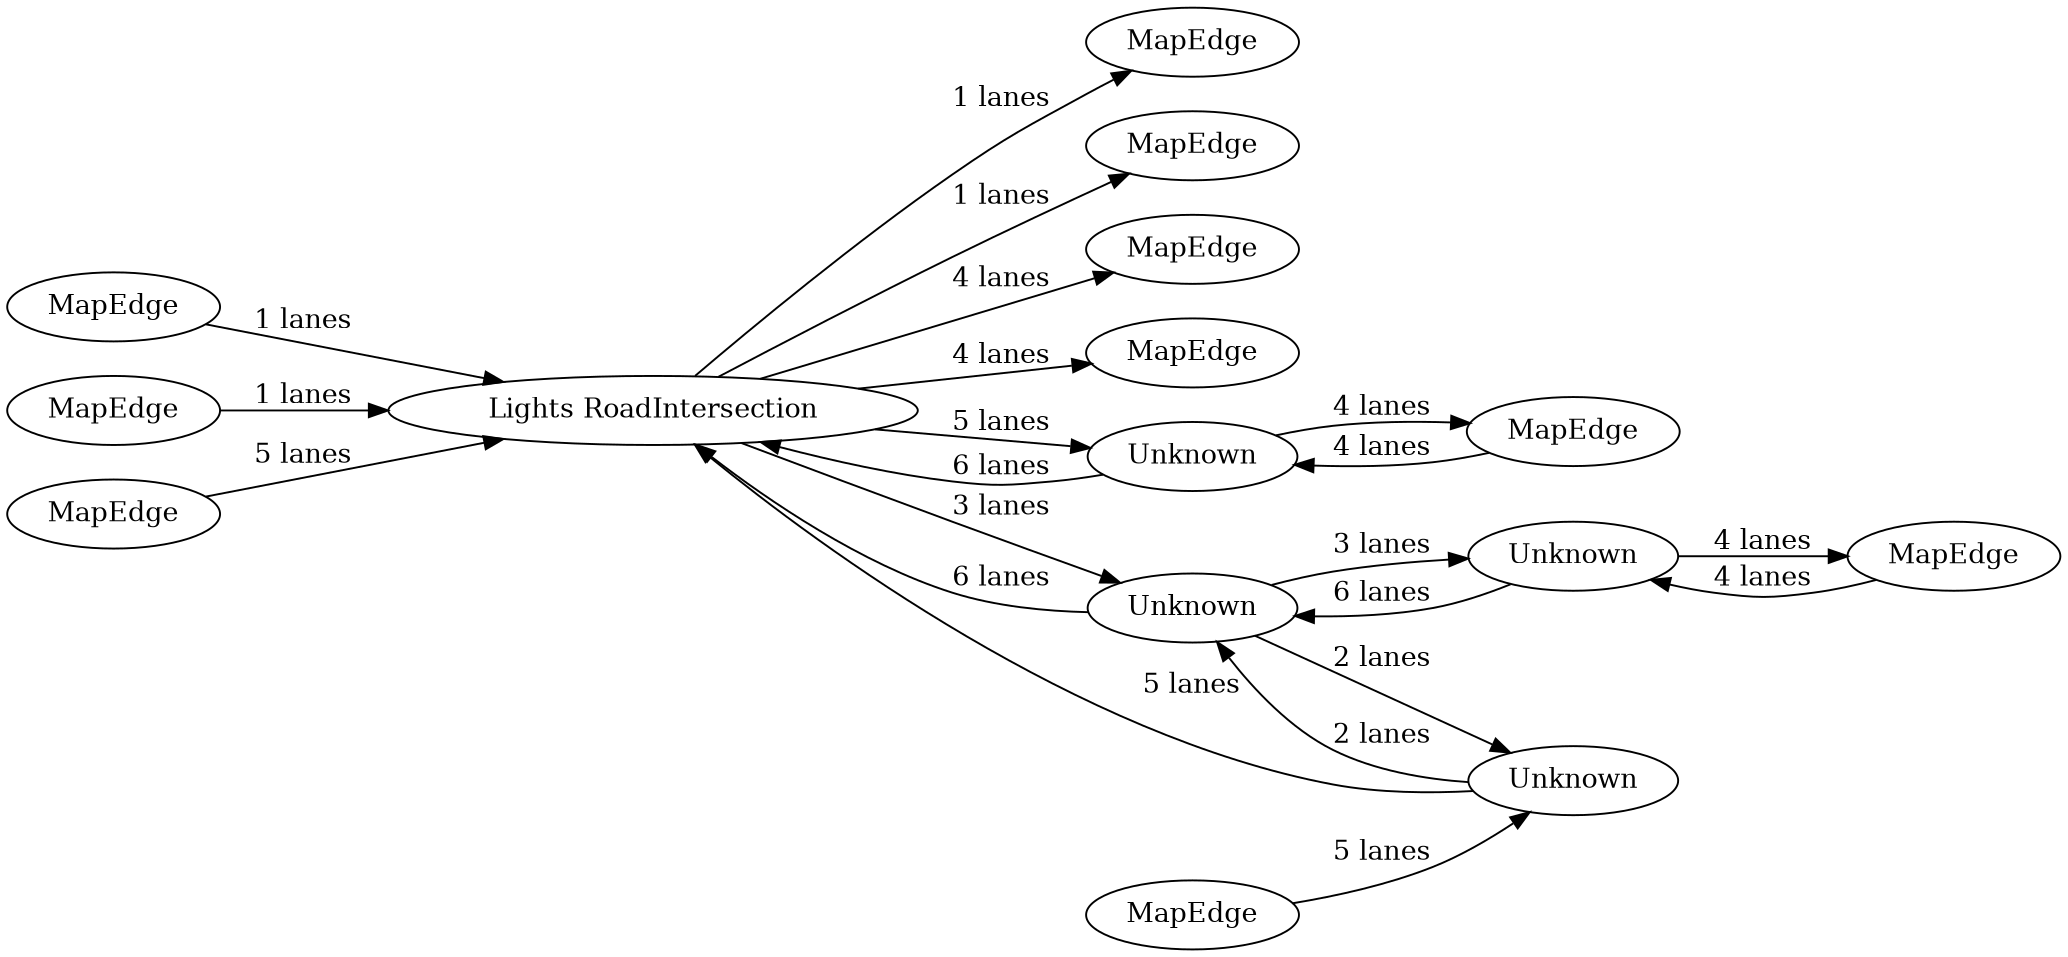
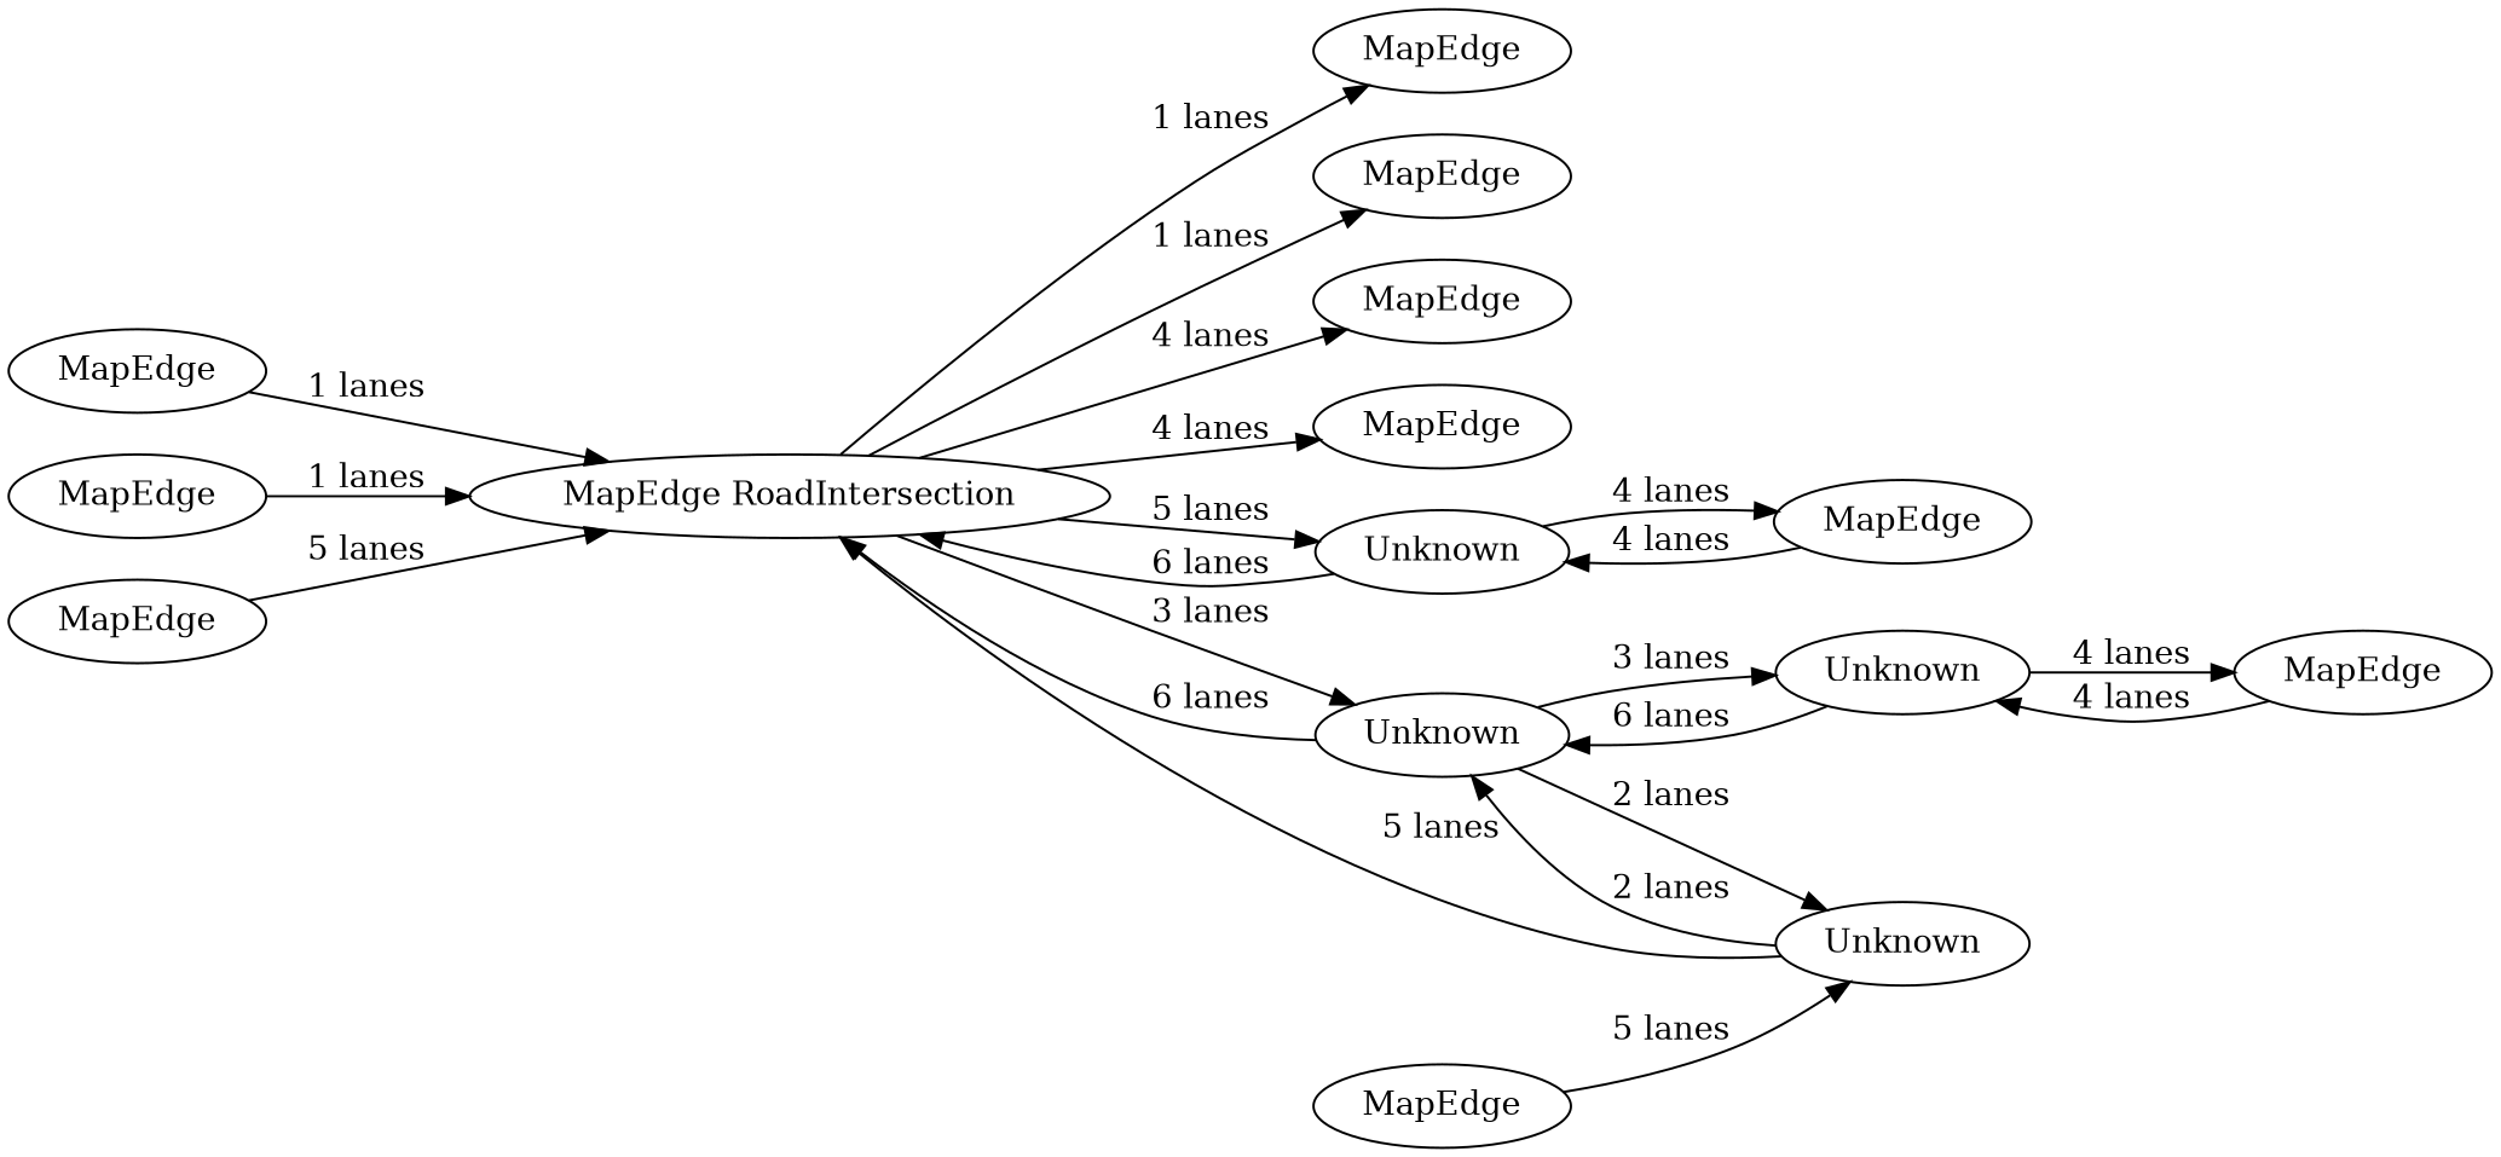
  digraph {
    rankdir=LR
    n1 [label=MapEdge]
-   n2 [label="Lights RoadIntersection"]
+   n2 [label="MapEdge RoadIntersection"]
    n3 [label=MapEdge]
    n4 [label=MapEdge]
    n5 [label=MapEdge]
    n6 [label=MapEdge]
    n7 [label=MapEdge]
    n8 [label=Unknown]
    n9 [label=Unknown]
    n10 [label=MapEdge]
    n11 [label=MapEdge]
    n12 [label=MapEdge]
    n13 [label=Unknown]
    n14 [label=Unknown]
    n15 [label=MapEdge]
    n1 -> n2 [label="1 lanes"]
    n2 -> n3 [label="1 lanes"]
    n2 -> n5 [label="1 lanes"]
    n2 -> n6 [label="4 lanes"]
    n2 -> n7 [label="4 lanes"]
    n2 -> n8 [label="5 lanes"]
    n2 -> n9 [label="3 lanes"]
    n4 -> n2 [label="1 lanes"]
    n8 -> n2 [label="6 lanes"]
    n8 -> n11 [label="4 lanes"]
    n9 -> n2 [label="6 lanes"]
    n9 -> n13 [label="2 lanes"]
    n9 -> n14 [label="3 lanes"]
    n10 -> n2 [label="5 lanes"]
    n11 -> n8 [label="4 lanes"]
    n12 -> n13 [label="5 lanes"]
    n13 -> n2 [label="5 lanes"]
    n13 -> n9 [label="2 lanes"]
    n14 -> n9 [label="6 lanes"]
    n14 -> n15 [label="4 lanes"]
    n15 -> n14 [label="4 lanes"]
  }
